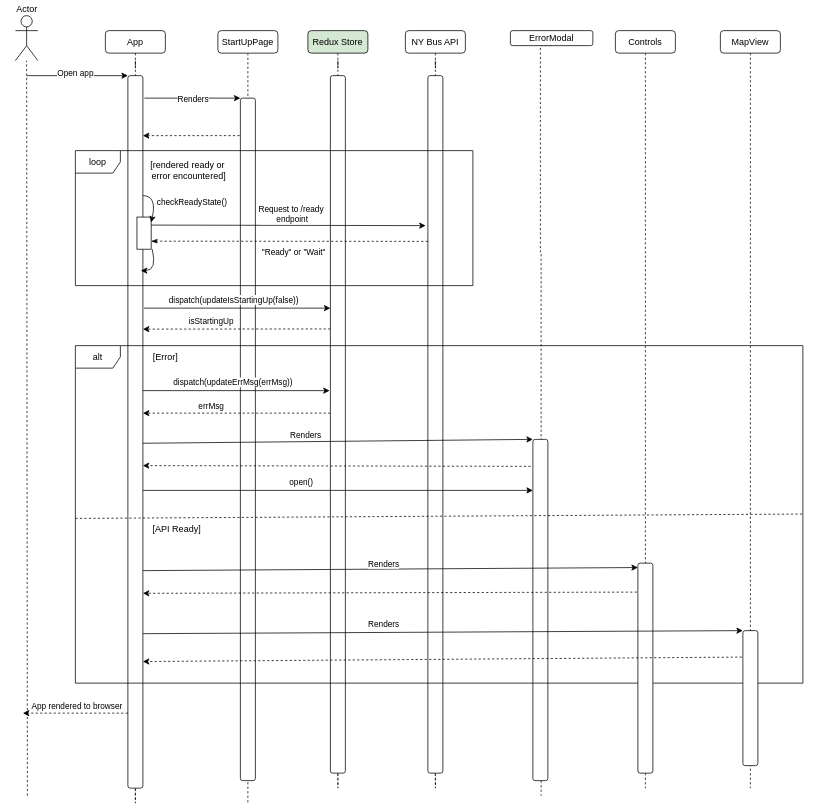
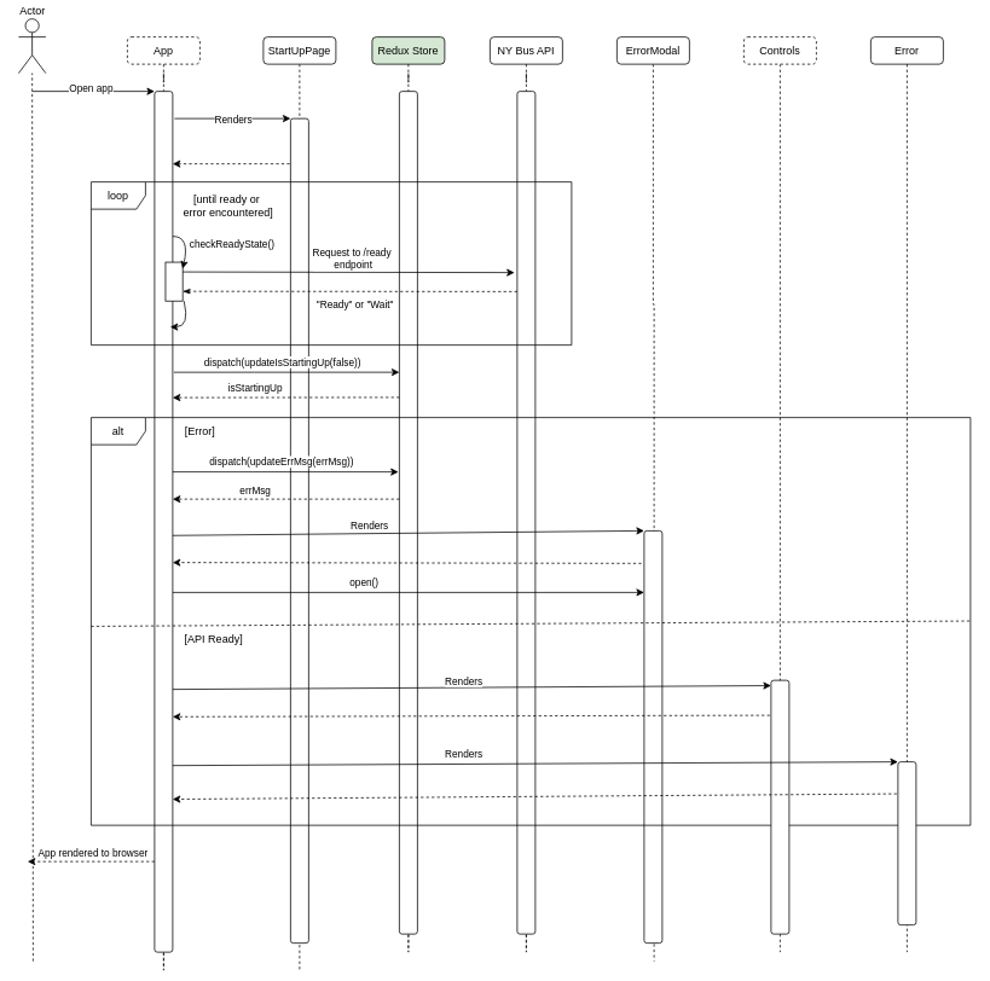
  <mxCell id="0" />
  <mxCell id="1" parent="0" />
  <mxCell id="2" value="" style="edgeStyle=orthogonalEdgeStyle;rounded=0;orthogonalLoop=1;jettySize=auto;html=1;exitX=0.5;exitY=1;exitDx=0;exitDy=0;dashed=1;endArrow=none;endFill=0;" edge="1" parent="1" source="25"><mxGeometry relative="1" as="geometry"><mxPoint x="860" y="1050" as="targetPoint" /><mxPoint x="860" y="70" as="sourcePoint" /></mxGeometry></mxCell>
  <mxCell id="3" value="" style="edgeStyle=orthogonalEdgeStyle;rounded=0;orthogonalLoop=1;jettySize=auto;html=1;exitX=0.5;exitY=1;exitDx=0;exitDy=0;dashed=1;endArrow=none;endFill=0;" edge="1" parent="1" source="24"><mxGeometry relative="1" as="geometry"><mxPoint x="721" y="1060" as="targetPoint" /><mxPoint x="720" y="70" as="sourcePoint" /><Array as="points"><mxPoint x="720" y="335" /><mxPoint x="721" y="750" /></Array></mxGeometry></mxCell>
  <mxCell id="4" value="" style="rounded=1;whiteSpace=wrap;html=1;" vertex="1" parent="1"><mxGeometry x="710" y="585" width="20" height="455" as="geometry" /></mxCell>
  <mxCell id="5" value="Actor" style="shape=umlActor;verticalLabelPosition=top;verticalAlign=bottom;html=1;outlineConnect=0;labelPosition=center;align=center;" vertex="1" parent="1"><mxGeometry x="20" y="20" width="30" height="60" as="geometry" /></mxCell>
  <mxCell id="6" style="edgeStyle=orthogonalEdgeStyle;rounded=0;orthogonalLoop=1;jettySize=auto;html=1;exitX=0.5;exitY=1;exitDx=0;exitDy=0;dashed=1;endArrow=none;endFill=0;" edge="1" parent="1" source="10"><mxGeometry relative="1" as="geometry"><mxPoint x="180" y="600" as="targetPoint" /></mxGeometry></mxCell>
- <mxCell id="7" value="App" style="rounded=1;whiteSpace=wrap;html=1;" vertex="1" parent="1"><mxGeometry x="140" y="40" width="80" height="30" as="geometry" /></mxCell>
+ <mxCell id="7" value="App" style="rounded=1;whiteSpace=wrap;html=1;dashed=1;" vertex="1" parent="1"><mxGeometry x="140" y="40" width="80" height="30" as="geometry" /></mxCell>
  <mxCell id="8" value="" style="endArrow=none;dashed=1;html=1;rounded=0;" edge="1" parent="1" target="5"><mxGeometry width="50" height="50" relative="1" as="geometry"><mxPoint x="36" y="1060" as="sourcePoint" /><mxPoint x="34.001" y="150" as="targetPoint" /></mxGeometry></mxCell>
  <mxCell id="9" value="" style="edgeStyle=orthogonalEdgeStyle;rounded=0;orthogonalLoop=1;jettySize=auto;html=1;exitX=0.5;exitY=1;exitDx=0;exitDy=0;dashed=1;endArrow=none;endFill=0;" edge="1" parent="1" source="7" target="10"><mxGeometry relative="1" as="geometry"><mxPoint x="180" y="411.333" as="targetPoint" /><mxPoint x="180" y="70" as="sourcePoint" /></mxGeometry></mxCell>
  <mxCell id="10" value="" style="rounded=1;whiteSpace=wrap;html=1;" vertex="1" parent="1"><mxGeometry x="170" y="100" width="20" height="950" as="geometry" /></mxCell>
  <mxCell id="11" value="" style="endArrow=classic;html=1;rounded=0;entryX=0;entryY=0;entryDx=0;entryDy=0;" edge="1" parent="1" target="10"><mxGeometry width="50" height="50" relative="1" as="geometry"><mxPoint x="35" y="100" as="sourcePoint" /><mxPoint x="170" y="100" as="targetPoint" /></mxGeometry></mxCell>
  <mxCell id="12" value="Open app" style="edgeLabel;html=1;align=center;verticalAlign=middle;resizable=0;points=[];" vertex="1" connectable="0" parent="11"><mxGeometry x="-0.045" y="4" relative="1" as="geometry"><mxPoint as="offset" /></mxGeometry></mxCell>
  <mxCell id="13" value="" style="endArrow=classic;html=1;rounded=0;entryX=0;entryY=0;entryDx=0;entryDy=0;" edge="1" parent="1" target="31"><mxGeometry width="50" height="50" relative="1" as="geometry"><mxPoint x="192" y="130" as="sourcePoint" /><mxPoint x="330" y="240" as="targetPoint" /></mxGeometry></mxCell>
  <mxCell id="14" value="Renders" style="edgeLabel;html=1;align=center;verticalAlign=middle;resizable=0;points=[];" vertex="1" connectable="0" parent="13"><mxGeometry x="0.006" relative="1" as="geometry"><mxPoint as="offset" /></mxGeometry></mxCell>
  <mxCell id="15" value="" style="endArrow=classic;dashed=1;html=1;rounded=0;endFill=1;" edge="1" parent="1"><mxGeometry width="50" height="50" relative="1" as="geometry"><mxPoint x="319" y="180" as="sourcePoint" /><mxPoint x="190" y="180" as="targetPoint" /></mxGeometry></mxCell>
  <mxCell id="16" style="edgeStyle=orthogonalEdgeStyle;rounded=0;orthogonalLoop=1;jettySize=auto;html=1;exitX=0.5;exitY=1;exitDx=0;exitDy=0;dashed=1;endArrow=none;endFill=0;" edge="1" parent="1" source="19"><mxGeometry relative="1" as="geometry"><mxPoint x="450" y="600" as="targetPoint" /></mxGeometry></mxCell>
  <mxCell id="17" value="Redux Store" style="rounded=1;whiteSpace=wrap;html=1;fillColor=#d5e8d4;" vertex="1" parent="1"><mxGeometry x="410" y="40" width="80" height="30" as="geometry" /></mxCell>
  <mxCell id="18" value="" style="edgeStyle=orthogonalEdgeStyle;rounded=0;orthogonalLoop=1;jettySize=auto;html=1;exitX=0.5;exitY=1;exitDx=0;exitDy=0;dashed=1;endArrow=none;endFill=0;" edge="1" parent="1" source="17" target="19"><mxGeometry relative="1" as="geometry"><mxPoint x="450" y="411.333" as="targetPoint" /><mxPoint x="450" y="70" as="sourcePoint" /></mxGeometry></mxCell>
  <mxCell id="19" value="" style="rounded=1;whiteSpace=wrap;html=1;" vertex="1" parent="1"><mxGeometry x="440" y="100" width="20" height="930" as="geometry" /></mxCell>
  <mxCell id="20" style="edgeStyle=orthogonalEdgeStyle;rounded=0;orthogonalLoop=1;jettySize=auto;html=1;exitX=0.5;exitY=1;exitDx=0;exitDy=0;dashed=1;endArrow=none;endFill=0;" edge="1" parent="1" source="23"><mxGeometry relative="1" as="geometry"><mxPoint x="580" y="600" as="targetPoint" /></mxGeometry></mxCell>
  <mxCell id="21" value="NY Bus API" style="rounded=1;whiteSpace=wrap;html=1;" vertex="1" parent="1"><mxGeometry x="540" y="40" width="80" height="30" as="geometry" /></mxCell>
  <mxCell id="22" value="" style="edgeStyle=orthogonalEdgeStyle;rounded=0;orthogonalLoop=1;jettySize=auto;html=1;exitX=0.5;exitY=1;exitDx=0;exitDy=0;dashed=1;endArrow=none;endFill=0;" edge="1" parent="1" source="21" target="23"><mxGeometry relative="1" as="geometry"><mxPoint x="580" y="411.333" as="targetPoint" /><mxPoint x="580" y="70" as="sourcePoint" /></mxGeometry></mxCell>
  <mxCell id="23" value="" style="rounded=1;whiteSpace=wrap;html=1;" vertex="1" parent="1"><mxGeometry x="570" y="100" width="20" height="930" as="geometry" /></mxCell>
- <mxCell id="24" value="ErrorModal" style="rounded=1;whiteSpace=wrap;html=1;" vertex="1" parent="1"><mxGeometry x="680" y="40" width="110" height="20" as="geometry" /></mxCell>
- <mxCell id="25" value="Controls" style="rounded=1;whiteSpace=wrap;html=1;" vertex="1" parent="1"><mxGeometry x="820" y="40" width="80" height="30" as="geometry" /></mxCell>
- <mxCell id="26" value="MapView" style="rounded=1;whiteSpace=wrap;html=1;" vertex="1" parent="1"><mxGeometry x="960" y="40" width="80" height="30" as="geometry" /></mxCell>
+ <mxCell id="24" value="ErrorModal" style="rounded=1;whiteSpace=wrap;html=1;" vertex="1" parent="1"><mxGeometry x="680" y="40" width="80" height="30" as="geometry" /></mxCell>
+ <mxCell id="25" value="Controls" style="rounded=1;whiteSpace=wrap;html=1;dashed=1;" vertex="1" parent="1"><mxGeometry x="820" y="40" width="80" height="30" as="geometry" /></mxCell>
+ <mxCell id="26" value="Error" style="rounded=1;whiteSpace=wrap;html=1;" vertex="1" parent="1"><mxGeometry x="960" y="40" width="80" height="30" as="geometry" /></mxCell>
  <mxCell id="27" value="" style="edgeStyle=orthogonalEdgeStyle;rounded=0;orthogonalLoop=1;jettySize=auto;html=1;exitX=0.5;exitY=1;exitDx=0;exitDy=0;dashed=1;endArrow=none;endFill=0;" edge="1" parent="1" source="26"><mxGeometry relative="1" as="geometry"><mxPoint x="1000" y="1050" as="targetPoint" /><mxPoint x="1000" y="70" as="sourcePoint" /></mxGeometry></mxCell>
  <mxCell id="28" value="" style="group" vertex="1" connectable="0" parent="1"><mxGeometry x="100" y="200" width="530" height="840" as="geometry" /></mxCell>
  <mxCell id="29" value="" style="edgeStyle=orthogonalEdgeStyle;rounded=0;orthogonalLoop=1;jettySize=auto;html=1;exitX=0.5;exitY=1;exitDx=0;exitDy=0;dashed=1;endArrow=none;endFill=0;" edge="1" parent="28" source="34"><mxGeometry relative="1" as="geometry"><mxPoint x="230" y="870" as="targetPoint" /><mxPoint x="230" y="-130" as="sourcePoint" /></mxGeometry></mxCell>
  <mxCell id="30" style="edgeStyle=orthogonalEdgeStyle;rounded=0;orthogonalLoop=1;jettySize=auto;html=1;exitX=0.5;exitY=1;exitDx=0;exitDy=0;dashed=1;endArrow=none;endFill=0;" edge="1" parent="28"><mxGeometry relative="1" as="geometry"><mxPoint x="229.5" y="410" as="targetPoint" /><mxPoint x="229.5" y="560" as="sourcePoint" /></mxGeometry></mxCell>
  <mxCell id="31" value="" style="rounded=1;whiteSpace=wrap;html=1;" vertex="1" parent="28"><mxGeometry x="220" y="-70" width="20" height="910" as="geometry" /></mxCell>
  <mxCell id="32" value="loop" style="shape=umlFrame;whiteSpace=wrap;html=1;pointerEvents=0;movable=1;resizable=1;rotatable=1;deletable=1;editable=1;locked=0;connectable=1;" vertex="1" parent="28"><mxGeometry width="530" height="180" as="geometry" /></mxCell>
- <mxCell id="33" value="[rendered ready or&amp;nbsp;&lt;div&gt;error encountered]&lt;/div&gt;" style="text;html=1;align=center;verticalAlign=middle;resizable=1;points=[];autosize=1;strokeColor=none;fillColor=none;movable=1;rotatable=1;deletable=1;editable=1;locked=0;connectable=1;" vertex="1" parent="28"><mxGeometry x="101.051" y="8.4" width="99.31" height="35" as="geometry" /></mxCell>
+ <mxCell id="33" value="[until ready or&amp;nbsp;&lt;div&gt;error encountered]&lt;/div&gt;" style="text;html=1;align=center;verticalAlign=middle;resizable=1;points=[];autosize=1;strokeColor=none;fillColor=none;movable=1;rotatable=1;deletable=1;editable=1;locked=0;connectable=1;" vertex="1" parent="28"><mxGeometry x="101.051" y="8.4" width="99.31" height="35" as="geometry" /></mxCell>
  <mxCell id="34" value="StartUpPage" style="rounded=1;whiteSpace=wrap;html=1;" vertex="1" parent="28"><mxGeometry x="190" y="-160" width="80" height="30" as="geometry" /></mxCell>
  <mxCell id="35" value="" style="group" vertex="1" connectable="0" parent="28"><mxGeometry x="82.1" y="60" width="26.99" height="100" as="geometry" /></mxCell>
  <mxCell id="36" value="" style="rounded=0;whiteSpace=wrap;html=1;" vertex="1" parent="35"><mxGeometry y="28.571" width="18.95" height="42.857" as="geometry" /></mxCell>
  <mxCell id="37" value="" style="curved=1;endArrow=classic;html=1;rounded=0;" edge="1" parent="35"><mxGeometry width="50" height="50" relative="1" as="geometry"><mxPoint x="7.898" as="sourcePoint" /><mxPoint x="18.95" y="35.714" as="targetPoint" /><Array as="points"><mxPoint x="26.99" /></Array></mxGeometry></mxCell>
  <mxCell id="38" value="checkReadyState()" style="edgeLabel;html=1;align=left;verticalAlign=middle;resizable=0;points=[];labelPosition=right;verticalLabelPosition=middle;" vertex="1" connectable="0" parent="37"><mxGeometry relative="1" as="geometry"><mxPoint as="offset" /></mxGeometry></mxCell>
  <mxCell id="39" value="" style="curved=1;endArrow=classic;html=1;rounded=0;" edge="1" parent="35"><mxGeometry width="50" height="50" relative="1" as="geometry"><mxPoint x="20.444" y="71.429" as="sourcePoint" /><mxPoint x="5.171" y="100" as="targetPoint" /><Array as="points"><mxPoint x="26.99" y="100" /></Array></mxGeometry></mxCell>
  <mxCell id="40" value="[Error&lt;span style=&quot;background-color: initial;&quot;&gt;]&lt;/span&gt;" style="text;html=1;align=center;verticalAlign=middle;resizable=0;points=[];autosize=1;strokeColor=none;fillColor=none;" vertex="1" parent="28"><mxGeometry x="90" y="260" width="60" height="30" as="geometry" /></mxCell>
  <mxCell id="41" value="" style="endArrow=classic;html=1;rounded=0;exitX=1.067;exitY=0.557;exitDx=0;exitDy=0;exitPerimeter=0;" edge="1" parent="28"><mxGeometry width="50" height="50" relative="1" as="geometry"><mxPoint x="90" y="320" as="sourcePoint" /><mxPoint x="339" y="320" as="targetPoint" /><Array as="points"><mxPoint x="179" y="320" /></Array></mxGeometry></mxCell>
  <mxCell id="42" value="dispatch(updateErrMsg(errMsg))" style="edgeLabel;html=1;align=center;verticalAlign=middle;resizable=0;points=[];" connectable="0" vertex="1" parent="41"><mxGeometry x="0.021" relative="1" as="geometry"><mxPoint x="-8" y="-12" as="offset" /></mxGeometry></mxCell>
  <mxCell id="43" value="" style="endArrow=classic;dashed=1;html=1;rounded=0;exitX=0;exitY=0.609;exitDx=0;exitDy=0;exitPerimeter=0;endFill=1;" edge="1" parent="28"><mxGeometry width="50" height="50" relative="1" as="geometry"><mxPoint x="340" y="350" as="sourcePoint" /><mxPoint x="90" y="350" as="targetPoint" /></mxGeometry></mxCell>
  <mxCell id="44" value="errMsg" style="edgeLabel;html=1;align=center;verticalAlign=middle;resizable=0;points=[];" connectable="0" vertex="1" parent="43"><mxGeometry x="0.419" y="3" relative="1" as="geometry"><mxPoint x="17" y="-13" as="offset" /></mxGeometry></mxCell>
  <mxCell id="45" value="" style="endArrow=classic;html=1;rounded=0;exitX=1;exitY=0.75;exitDx=0;exitDy=0;" edge="1" parent="28"><mxGeometry width="50" height="50" relative="1" as="geometry"><mxPoint x="90" y="453" as="sourcePoint" /><mxPoint x="610" y="453" as="targetPoint" /></mxGeometry></mxCell>
  <mxCell id="46" value="open()" style="edgeLabel;html=1;align=center;verticalAlign=bottom;resizable=0;points=[];labelPosition=center;verticalLabelPosition=top;" connectable="0" vertex="1" parent="45"><mxGeometry x="-0.164" relative="1" as="geometry"><mxPoint x="-7" y="-3" as="offset" /></mxGeometry></mxCell>
  <mxCell id="47" value="[API Ready]" style="text;html=1;align=center;verticalAlign=middle;resizable=0;points=[];autosize=1;strokeColor=none;fillColor=none;" vertex="1" parent="28"><mxGeometry x="90" y="490" width="90" height="30" as="geometry" /></mxCell>
  <mxCell id="48" value="" style="endArrow=classic;dashed=1;html=1;rounded=0;endFill=1;" edge="1" parent="28"><mxGeometry width="50" height="50" relative="1" as="geometry"><mxPoint x="70" y="750" as="sourcePoint" /><mxPoint x="-70" y="750" as="targetPoint" /></mxGeometry></mxCell>
  <mxCell id="49" value="App rendered to browser" style="edgeLabel;html=1;align=center;verticalAlign=middle;resizable=0;points=[];" connectable="0" vertex="1" parent="48"><mxGeometry x="0.419" y="3" relative="1" as="geometry"><mxPoint x="30" y="-13" as="offset" /></mxGeometry></mxCell>
  <mxCell id="50" value="alt" style="shape=umlFrame;whiteSpace=wrap;html=1;pointerEvents=0;" vertex="1" parent="1"><mxGeometry x="100" y="460" width="970" height="450" as="geometry" /></mxCell>
  <mxCell id="51" value="" style="endArrow=classic;html=1;rounded=0;exitX=1.067;exitY=0.557;exitDx=0;exitDy=0;exitPerimeter=0;" edge="1" parent="1"><mxGeometry width="50" height="50" relative="1" as="geometry"><mxPoint x="191.34" y="410.05" as="sourcePoint" /><mxPoint x="440" y="410" as="targetPoint" /><Array as="points"><mxPoint x="280" y="410" /></Array></mxGeometry></mxCell>
  <mxCell id="52" value="dispatch(updateIsStartingUp(false))" style="edgeLabel;html=1;align=center;verticalAlign=middle;resizable=0;points=[];" connectable="0" vertex="1" parent="51"><mxGeometry x="0.021" relative="1" as="geometry"><mxPoint x="-8" y="-12" as="offset" /></mxGeometry></mxCell>
  <mxCell id="53" value="" style="endArrow=classic;html=1;rounded=0;exitX=1;exitY=0.25;exitDx=0;exitDy=0;" edge="1" parent="1" source="36"><mxGeometry width="50" height="50" relative="1" as="geometry"><mxPoint x="210" y="294" as="sourcePoint" /><mxPoint x="567" y="300" as="targetPoint" /></mxGeometry></mxCell>
  <mxCell id="54" value="Request to /ready&amp;nbsp;&lt;div&gt;endpoint&lt;/div&gt;" style="edgeLabel;html=1;align=center;verticalAlign=middle;resizable=0;points=[];" connectable="0" vertex="1" parent="53"><mxGeometry x="0.104" y="1" relative="1" as="geometry"><mxPoint x="-15" y="-14" as="offset" /></mxGeometry></mxCell>
  <mxCell id="55" value="" style="endArrow=classicThin;dashed=1;html=1;rounded=0;entryX=1;entryY=0.75;entryDx=0;entryDy=0;endFill=1;" edge="1" parent="1" target="36"><mxGeometry width="50" height="50" relative="1" as="geometry"><mxPoint x="570" y="321" as="sourcePoint" /><mxPoint x="350" y="310" as="targetPoint" /></mxGeometry></mxCell>
  <mxCell id="56" value="&quot;Ready&quot; or &quot;Wait&quot;" style="edgeLabel;html=1;align=center;verticalAlign=top;resizable=0;points=[];labelPosition=center;verticalLabelPosition=bottom;" connectable="0" vertex="1" parent="55"><mxGeometry x="-0.028" y="2" relative="1" as="geometry"><mxPoint as="offset" /></mxGeometry></mxCell>
  <mxCell id="57" value="" style="endArrow=classic;dashed=1;html=1;rounded=0;exitX=0;exitY=0.609;exitDx=0;exitDy=0;exitPerimeter=0;endFill=1;" edge="1" parent="1"><mxGeometry width="50" height="50" relative="1" as="geometry"><mxPoint x="440" y="437.76" as="sourcePoint" /><mxPoint x="190" y="438" as="targetPoint" /></mxGeometry></mxCell>
  <mxCell id="58" value="isStartingUp" style="edgeLabel;html=1;align=center;verticalAlign=middle;resizable=0;points=[];" connectable="0" vertex="1" parent="57"><mxGeometry x="0.419" y="3" relative="1" as="geometry"><mxPoint x="17" y="-13" as="offset" /></mxGeometry></mxCell>
  <mxCell id="59" value="" style="endArrow=classic;html=1;rounded=0;entryX=0;entryY=0;entryDx=0;entryDy=0;exitX=1;exitY=0.516;exitDx=0;exitDy=0;exitPerimeter=0;" edge="1" parent="1" source="10" target="4"><mxGeometry width="50" height="50" relative="1" as="geometry"><mxPoint x="225.71" y="630" as="sourcePoint" /><mxPoint x="275.71" y="580" as="targetPoint" /></mxGeometry></mxCell>
  <mxCell id="60" value="Renders" style="edgeLabel;html=1;align=center;verticalAlign=bottom;resizable=0;points=[];labelPosition=center;verticalLabelPosition=top;" connectable="0" vertex="1" parent="59"><mxGeometry x="-0.164" relative="1" as="geometry"><mxPoint as="offset" /></mxGeometry></mxCell>
  <mxCell id="61" value="" style="endArrow=classic;dashed=1;html=1;rounded=0;exitX=-0.152;exitY=0.079;exitDx=0;exitDy=0;exitPerimeter=0;endFill=1;" edge="1" parent="1" source="4"><mxGeometry width="50" height="50" relative="1" as="geometry"><mxPoint x="440" y="620" as="sourcePoint" /><mxPoint x="190" y="620" as="targetPoint" /></mxGeometry></mxCell>
  <mxCell id="62" value="" style="endArrow=none;dashed=1;html=1;rounded=0;entryX=1;entryY=0.499;entryDx=0;entryDy=0;entryPerimeter=0;exitX=0;exitY=0.512;exitDx=0;exitDy=0;exitPerimeter=0;" edge="1" parent="1" source="50" target="50"><mxGeometry width="50" height="50" relative="1" as="geometry"><mxPoint x="100" y="710" as="sourcePoint" /><mxPoint x="150" y="660" as="targetPoint" /></mxGeometry></mxCell>
  <mxCell id="63" value="" style="rounded=1;whiteSpace=wrap;html=1;" vertex="1" parent="1"><mxGeometry x="850" y="750" width="20" height="280" as="geometry" /></mxCell>
  <mxCell id="64" value="" style="rounded=1;whiteSpace=wrap;html=1;" vertex="1" parent="1"><mxGeometry x="990" y="840" width="20" height="180" as="geometry" /></mxCell>
  <mxCell id="65" value="" style="endArrow=classic;html=1;rounded=0;entryX=0;entryY=0.021;entryDx=0;entryDy=0;entryPerimeter=0;" edge="1" parent="1" target="63"><mxGeometry width="50" height="50" relative="1" as="geometry"><mxPoint x="190" y="760" as="sourcePoint" /><mxPoint x="520" y="760" as="targetPoint" /></mxGeometry></mxCell>
  <mxCell id="66" value="Renders" style="edgeLabel;html=1;align=center;verticalAlign=middle;resizable=0;points=[];" connectable="0" vertex="1" parent="65"><mxGeometry x="-0.094" y="-2" relative="1" as="geometry"><mxPoint x="21" y="-10" as="offset" /></mxGeometry></mxCell>
  <mxCell id="67" value="" style="endArrow=classic;html=1;rounded=0;entryX=0;entryY=0.391;entryDx=0;entryDy=0;entryPerimeter=0;" edge="1" parent="1"><mxGeometry width="50" height="50" relative="1" as="geometry"><mxPoint x="190" y="844.07" as="sourcePoint" /><mxPoint x="990" y="840" as="targetPoint" /></mxGeometry></mxCell>
  <mxCell id="68" value="Renders" style="edgeLabel;html=1;align=center;verticalAlign=middle;resizable=0;points=[];" connectable="0" vertex="1" parent="67"><mxGeometry x="-0.094" y="-2" relative="1" as="geometry"><mxPoint x="-42" y="-14" as="offset" /></mxGeometry></mxCell>
  <mxCell id="69" value="" style="endArrow=classic;dashed=1;html=1;rounded=0;exitX=-0.067;exitY=0.138;exitDx=0;exitDy=0;exitPerimeter=0;endFill=1;" edge="1" parent="1" source="63"><mxGeometry width="50" height="50" relative="1" as="geometry"><mxPoint x="440" y="790.24" as="sourcePoint" /><mxPoint x="190" y="790.24" as="targetPoint" /></mxGeometry></mxCell>
  <mxCell id="70" value="" style="endArrow=classic;dashed=1;html=1;rounded=0;exitX=-0.067;exitY=0.196;exitDx=0;exitDy=0;exitPerimeter=0;endFill=1;" edge="1" parent="1" source="64"><mxGeometry width="50" height="50" relative="1" as="geometry"><mxPoint x="849" y="880" as="sourcePoint" /><mxPoint x="190" y="881.24" as="targetPoint" /></mxGeometry></mxCell>
